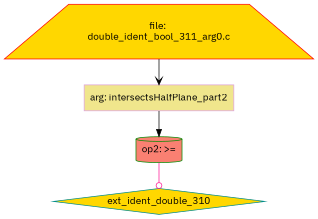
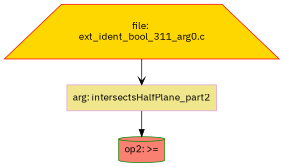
  digraph {
    fontname="IBM Plex Sans"
    node [fillcolor=gold fontname="IBM Plex Sans" style=filled]
    edge [color=black fontname="IBM Plex Sans"]
-   n1 [color=red label="file: \ndouble_ident_bool_311_arg0.c" shape=trapezium]
+   n1 [color=red label="file: \next_ident_bool_311_arg0.c" shape=trapezium]
    n2 [color=plum fillcolor=khaki label="arg: intersectsHalfPlane_part2" shape=box]
    n3 [color=green4 fillcolor=salmon label="op2: >=" shape=cylinder]
-   n4 [color=cyan4 label=ext_ident_double_310 shape=diamond]
    n1 -> n2 [arrowhead=vee]
    n2 -> n3 [arrowhead=normal]
-   n3 -> n4 [arrowhead=odot color=deeppink]
  }
